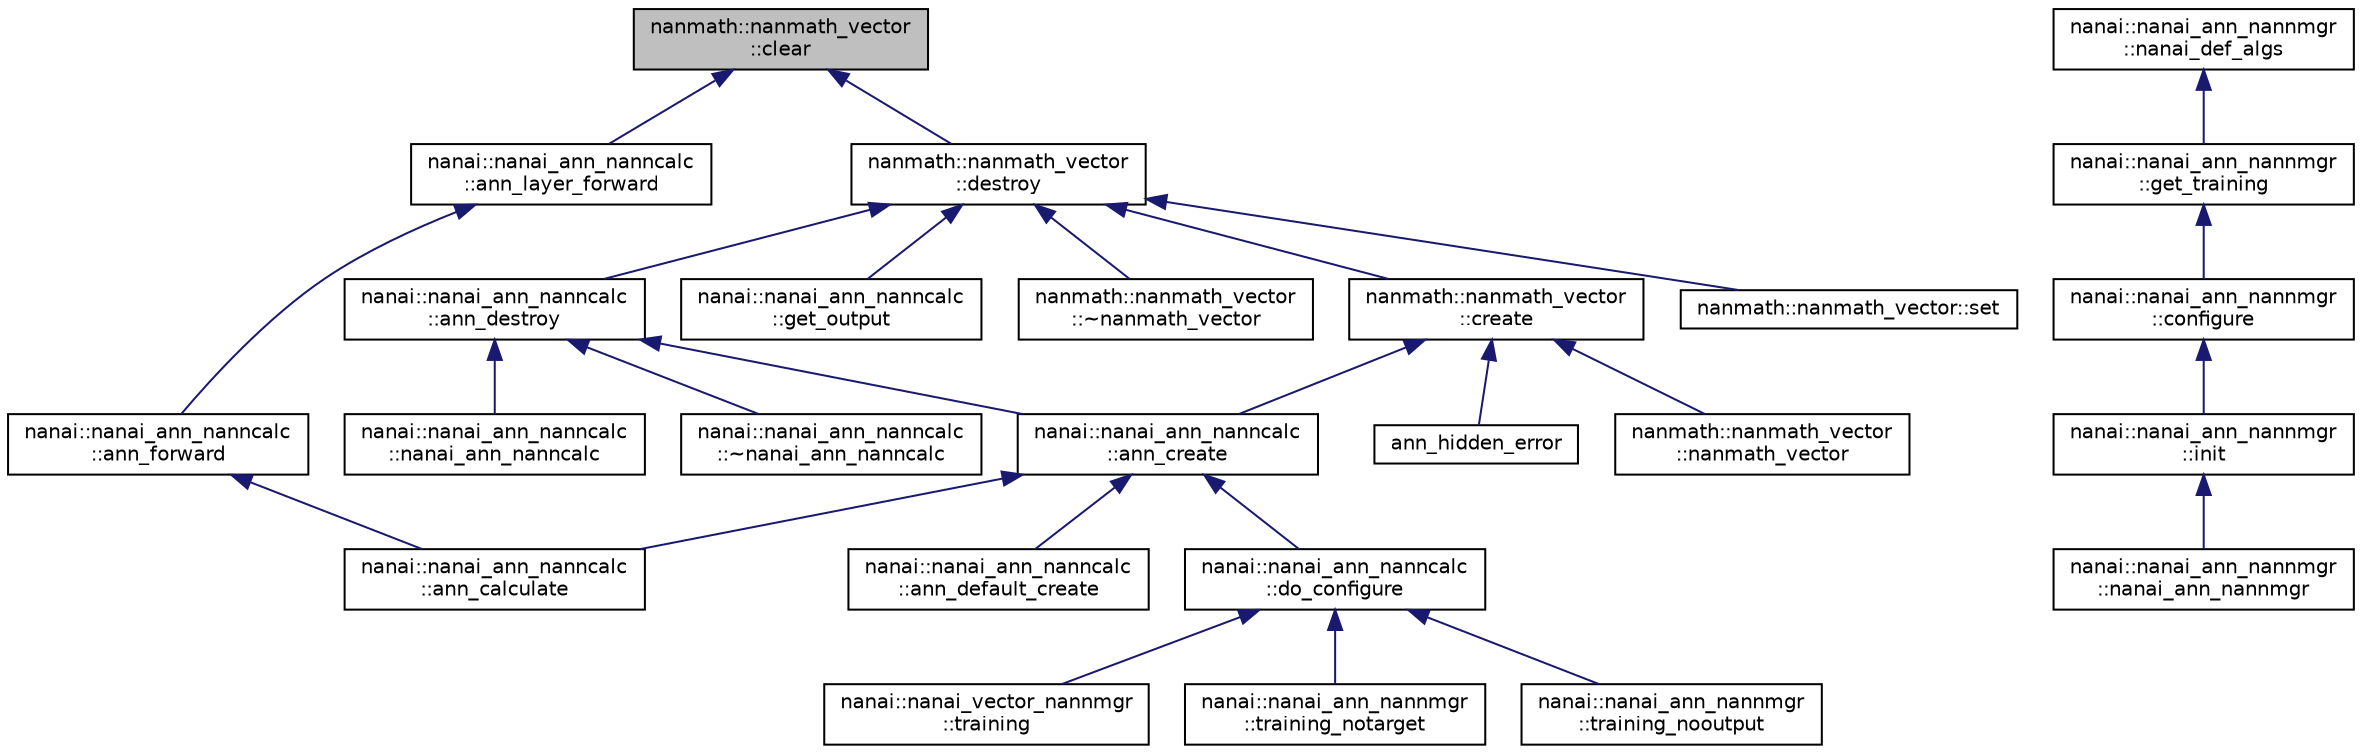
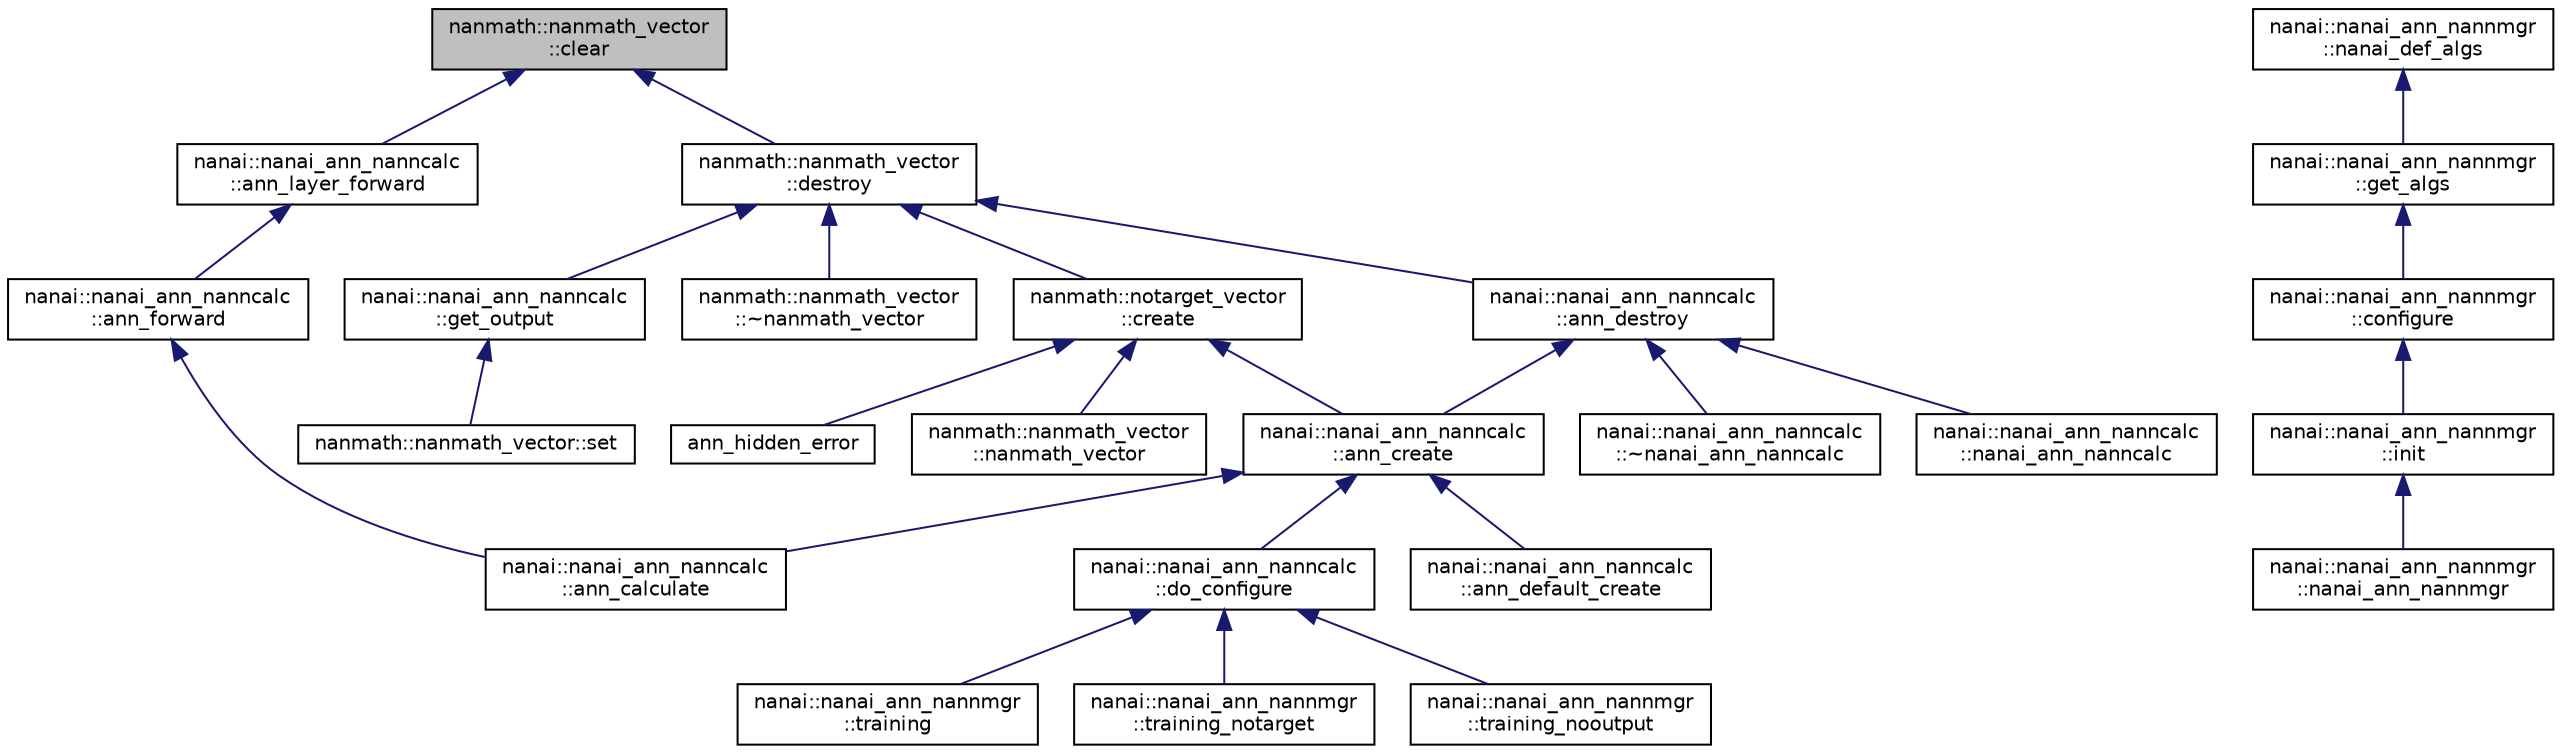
  digraph {
    rankdir=TB
    node [color=black fillcolor=white fontname=Helvetica fontsize=10 shape=record style=filled]
    edge [color=midnightblue dir=back fontname=Helvetica fontsize=10 labelfontname=Helvetica labelfontsize=10 style=solid]
    n1 [fillcolor=grey75 fontcolor=black height=0.2 label="nanmath::nanmath_vector\l::clear" width=0.4]
    n2 [height=0.2 label="nanai::nanai_ann_nanncalc\l::ann_layer_forward" width=0.4]
    n3 [height=0.2 label="nanmath::nanmath_vector\l::destroy" width=0.4]
    n4 [height=0.2 label="nanai::nanai_ann_nanncalc\l::ann_forward" width=0.4]
    n5 [height=0.2 label="nanai::nanai_ann_nanncalc\l::ann_destroy" width=0.4]
    n6 [height=0.2 label="nanai::nanai_ann_nanncalc\l::get_output" width=0.4]
    n7 [height=0.2 label="nanmath::nanmath_vector\l::~nanmath_vector" width=0.4]
-   n8 [height=0.2 label="nanmath::nanmath_vector\l::create" width=0.4]
+   n8 [height=0.2 label="nanmath::notarget_vector\l::create" width=0.4]
    n9 [height=0.2 label="nanmath::nanmath_vector::set" width=0.4]
    n10 [height=0.2 label="nanai::nanai_ann_nanncalc\l::ann_calculate" width=0.4]
    n11 [height=0.2 label="nanai::nanai_ann_nanncalc\l::nanai_ann_nanncalc" width=0.4]
    n12 [height=0.2 label="nanai::nanai_ann_nanncalc\l::~nanai_ann_nanncalc" width=0.4]
    n13 [height=0.2 label="nanai::nanai_ann_nanncalc\l::ann_create" width=0.4]
    n14 [height=0.2 label=ann_hidden_error width=0.4]
    n15 [height=0.2 label="nanmath::nanmath_vector\l::nanmath_vector" width=0.4]
    n16 [height=0.2 label="nanai::nanai_ann_nanncalc\l::ann_default_create" width=0.4]
    n17 [height=0.2 label="nanai::nanai_ann_nanncalc\l::do_configure" width=0.4]
-   n18 [height=0.2 label="nanai::nanai_vector_nannmgr\l::training" width=0.4]
+   n18 [height=0.2 label="nanai::nanai_ann_nannmgr\l::training" width=0.4]
    n19 [height=0.2 label="nanai::nanai_ann_nannmgr\l::training_notarget" width=0.4]
    n20 [height=0.2 label="nanai::nanai_ann_nannmgr\l::training_nooutput" width=0.4]
    n21 [height=0.2 label="nanai::nanai_ann_nannmgr\l::nanai_def_algs" width=0.4]
-   n22 [height=0.2 label="nanai::nanai_ann_nannmgr\l::get_training" width=0.4]
+   n22 [height=0.2 label="nanai::nanai_ann_nannmgr\l::get_algs" width=0.4]
    n23 [height=0.2 label="nanai::nanai_ann_nannmgr\l::configure" width=0.4]
    n24 [height=0.2 label="nanai::nanai_ann_nannmgr\l::init" width=0.4]
    n25 [height=0.2 label="nanai::nanai_ann_nannmgr\l::nanai_ann_nannmgr" width=0.4]
    n1 -> n2
    n1 -> n3
    n2 -> n4
    n3 -> n5
    n3 -> n6
    n3 -> n7
    n3 -> n8
-   n3 -> n9
+   n6 -> n9
    n4 -> n10
    n5 -> n11
    n5 -> n12
    n5 -> n13
    n8 -> n13
    n8 -> n14
    n8 -> n15
    n13 -> n10
    n13 -> n16
    n13 -> n17
    n17 -> n18
    n17 -> n19
    n17 -> n20
    n21 -> n22
    n22 -> n23
    n23 -> n24
    n24 -> n25
  }
